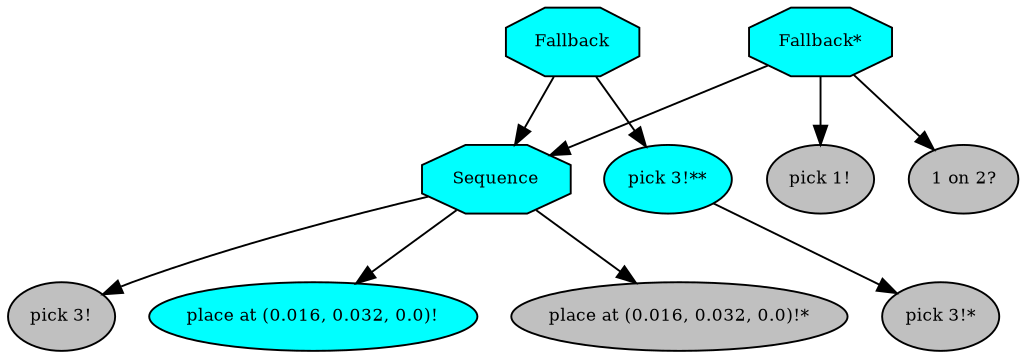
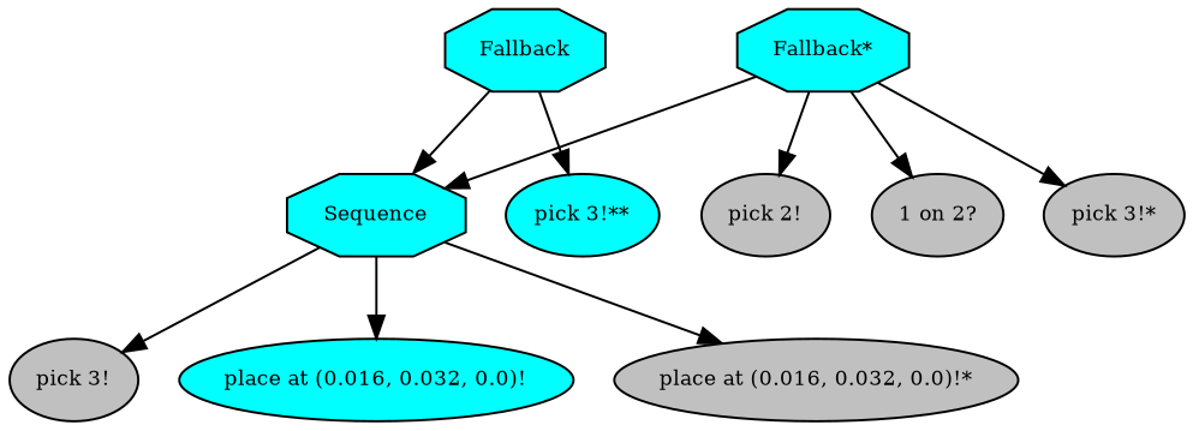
  digraph {
    fontname="times-roman"
    ordering=out
    node [fillcolor=cyan fontcolor=black fontname="times-roman" fontsize=9 shape=ellipse style=filled]
    edge [fontname="times-roman"]
    n1 [label=Fallback shape=octagon]
    n2 [label=Sequence shape=octagon]
    n3 [label="pick 3!**"]
    n4 [fillcolor=gray label="pick 3!"]
    n5 [label="place at (0.016, 0.032, 0.0)!"]
    n6 [fillcolor=gray label="place at (0.016, 0.032, 0.0)!*"]
    n7 [label="Fallback*" shape=octagon]
-   n8 [fillcolor=gray label="pick 1!"]
+   n8 [fillcolor=gray label="pick 2!"]
    n9 [fillcolor=gray label="1 on 2?"]
    n10 [fillcolor=gray label="pick 3!*"]
    n1 -> n2
    n1 -> n3
    n2 -> n4
    n2 -> n5
    n2 -> n6
    n7 -> n2
    n7 -> n8
    n7 -> n9
-   n3 -> n10
+   n7 -> n10
  }
